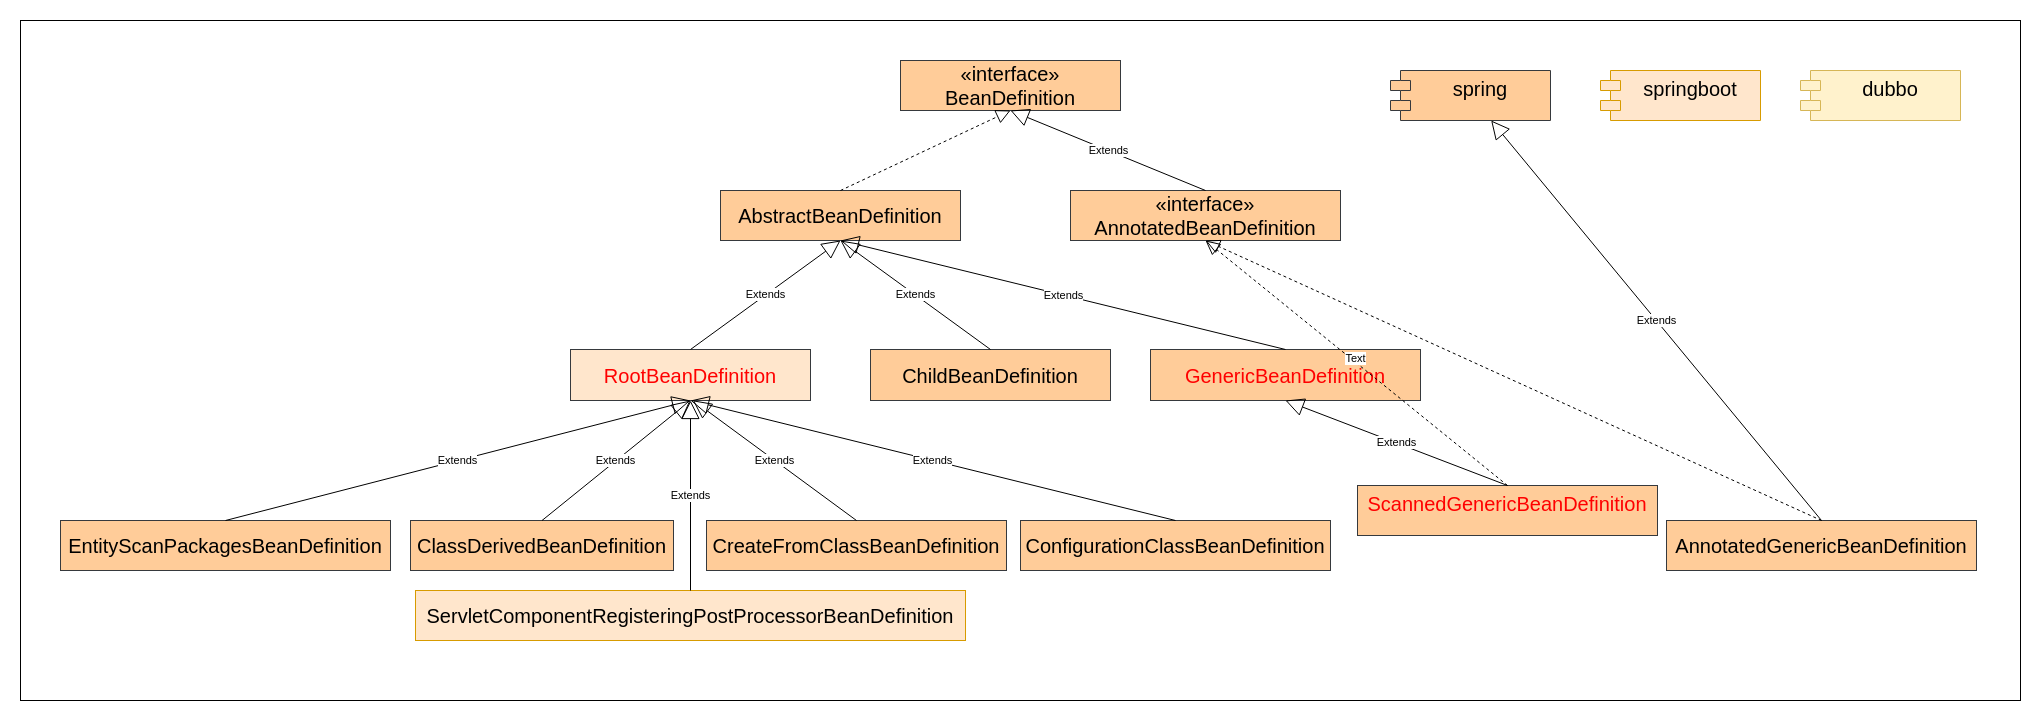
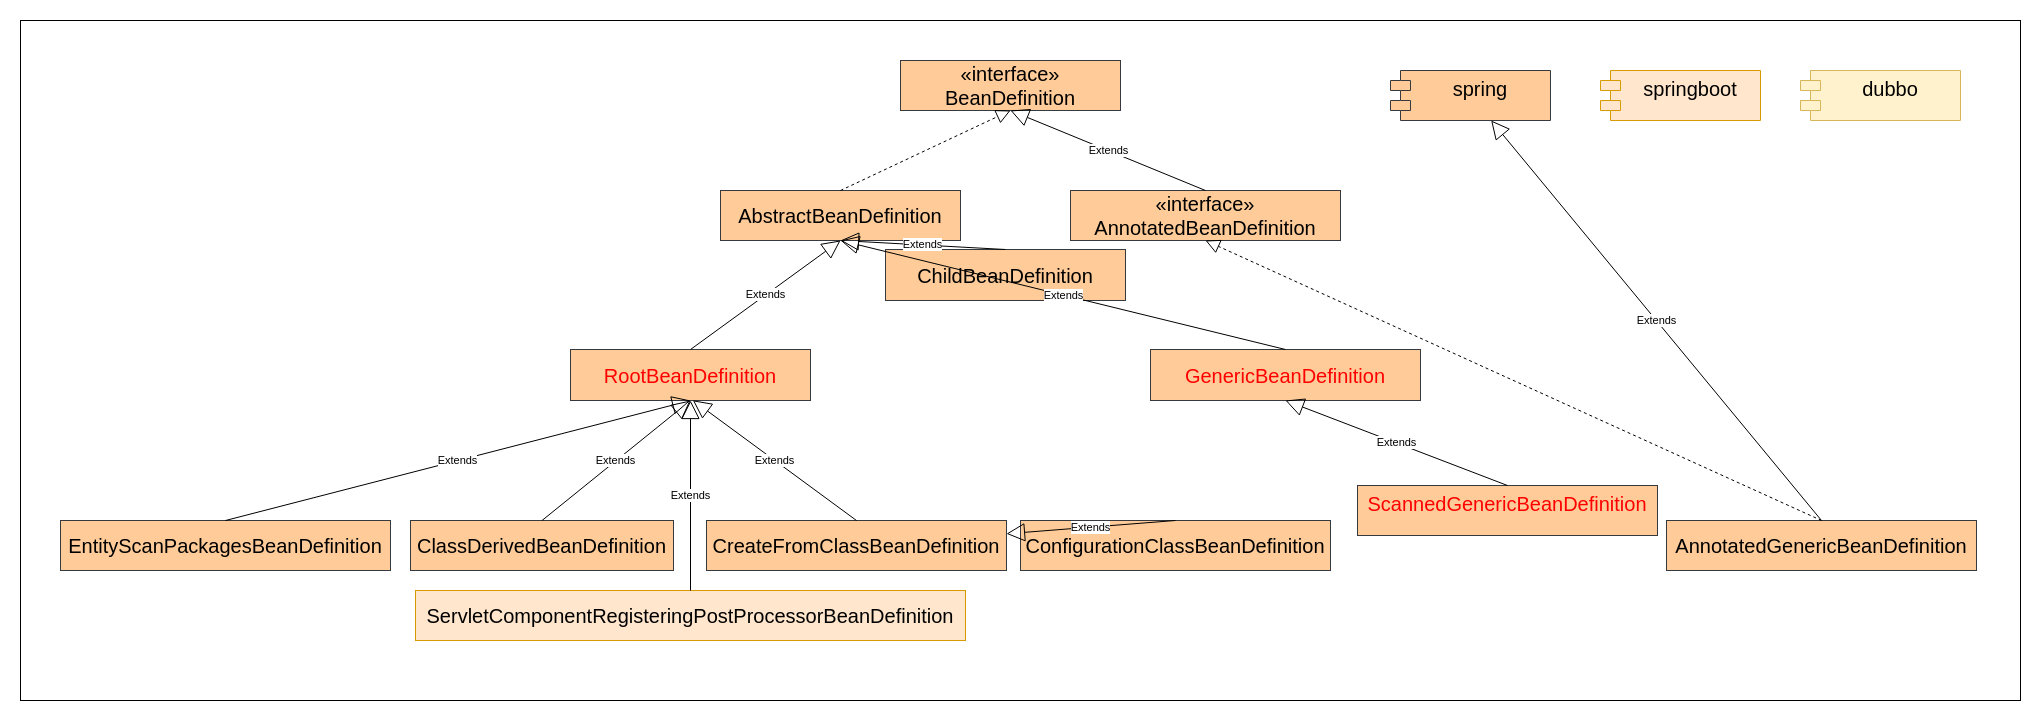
  <mxCell id="0" />
  <mxCell id="1" parent="0" />
  <mxCell id="2" value="" style="rounded=0;whiteSpace=wrap;html=1;" parent="1" vertex="1"><mxGeometry x="20" y="20" width="2000" height="680" as="geometry" /></mxCell>
  <mxCell id="3" value="«interface»&lt;br&gt;&lt;span&gt;BeanDefinition&lt;/span&gt;" style="html=1;whiteSpace=wrap;fontSize=20;fontStyle=0;fillColor=#ffcc99;strokeColor=#36393d;" parent="1" vertex="1"><mxGeometry x="900" y="60" width="220" height="50" as="geometry" /></mxCell>
  <mxCell id="4" value="AbstractBeanDefinition" style="html=1;whiteSpace=wrap;fontSize=20;fillColor=#ffcc99;strokeColor=#36393d;" parent="1" vertex="1"><mxGeometry x="720" y="190" width="240" height="50" as="geometry" /></mxCell>
  <mxCell id="5" value="«interface»&lt;br&gt;&lt;span&gt;AnnotatedBeanDefinition&lt;/span&gt;" style="html=1;whiteSpace=wrap;fontSize=20;fontStyle=0;fillColor=#ffcc99;strokeColor=#36393d;" parent="1" vertex="1"><mxGeometry x="1070" y="190" width="270" height="50" as="geometry" /></mxCell>
  <mxCell id="6" value="Extends" style="endArrow=block;endSize=16;endFill=0;html=1;rounded=0;exitX=0.5;exitY=0;exitDx=0;exitDy=0;entryX=0.5;entryY=1;entryDx=0;entryDy=0;" parent="1" source="5" target="3" edge="1"><mxGeometry width="160" relative="1" as="geometry"><mxPoint x="1150" y="160" as="sourcePoint" /><mxPoint x="1310" y="160" as="targetPoint" /></mxGeometry></mxCell>
  <mxCell id="7" value="AnnotatedGenericBeanDefinition" style="html=1;whiteSpace=wrap;fontSize=20;verticalAlign=middle;align=center;fillColor=#ffcc99;strokeColor=#36393d;" parent="1" vertex="1"><mxGeometry x="1666" y="520" width="310" height="50" as="geometry" /></mxCell>
  <mxCell id="8" value="" style="endArrow=block;dashed=1;endFill=0;endSize=12;html=1;rounded=0;entryX=0.5;entryY=1;entryDx=0;entryDy=0;exitX=0.5;exitY=0;exitDx=0;exitDy=0;" parent="1" source="4" target="3" edge="1"><mxGeometry width="160" relative="1" as="geometry"><mxPoint x="740" y="500" as="sourcePoint" /><mxPoint x="900" y="500" as="targetPoint" /></mxGeometry></mxCell>
  <mxCell id="9" value="" style="endArrow=block;dashed=1;endFill=0;endSize=12;html=1;rounded=0;exitX=0.5;exitY=0;exitDx=0;exitDy=0;entryX=0.5;entryY=1;entryDx=0;entryDy=0;" parent="1" source="7" target="5" edge="1"><mxGeometry width="160" relative="1" as="geometry"><mxPoint x="1000" y="390" as="sourcePoint" /><mxPoint x="1160" y="390" as="targetPoint" /></mxGeometry></mxCell>
- <mxCell id="10" value="ChildBeanDefinition" style="html=1;whiteSpace=wrap;fontSize=20;verticalAlign=middle;align=center;fillColor=#ffcc99;strokeColor=#36393d;" parent="1" vertex="1"><mxGeometry x="870" y="349" width="240" height="51" as="geometry" /></mxCell>
+ <mxCell id="10" value="ChildBeanDefinition" style="html=1;whiteSpace=wrap;fontSize=20;verticalAlign=middle;align=center;fillColor=#ffcc99;strokeColor=#36393d;" parent="1" vertex="1"><mxGeometry x="885" y="249" width="240" height="51" as="geometry" /></mxCell>
  <mxCell id="11" value="Extends" style="endArrow=block;endSize=16;endFill=0;html=1;rounded=0;exitX=0.5;exitY=0;exitDx=0;exitDy=0;entryX=0.5;entryY=1;entryDx=0;entryDy=0;" parent="1" source="10" target="4" edge="1"><mxGeometry width="160" relative="1" as="geometry"><mxPoint x="420" y="260" as="sourcePoint" /><mxPoint x="580" y="260" as="targetPoint" /></mxGeometry></mxCell>
- <mxCell id="12" value="&lt;font style=&quot;color: rgb(255, 0, 0);&quot;&gt;RootBeanDefinition&lt;/font&gt;" style="html=1;whiteSpace=wrap;fontSize=20;fontStyle=0;verticalAlign=middle;align=center;fillColor=#ffe6cc;strokeColor=#36393d;" parent="1" vertex="1"><mxGeometry x="570" y="349" width="240" height="51" as="geometry" /></mxCell>
+ <mxCell id="12" value="&lt;font style=&quot;color: rgb(255, 0, 0);&quot;&gt;RootBeanDefinition&lt;/font&gt;" style="html=1;whiteSpace=wrap;fontSize=20;fontStyle=0;verticalAlign=middle;align=center;fillColor=#ffcc99;strokeColor=#36393d;" parent="1" vertex="1"><mxGeometry x="570" y="349" width="240" height="51" as="geometry" /></mxCell>
  <mxCell id="13" value="Extends" style="endArrow=block;endSize=16;endFill=0;html=1;rounded=0;exitX=0.5;exitY=0;exitDx=0;exitDy=0;entryX=0.5;entryY=1;entryDx=0;entryDy=0;" parent="1" source="12" target="4" edge="1"><mxGeometry width="160" relative="1" as="geometry"><mxPoint x="600" y="500" as="sourcePoint" /><mxPoint x="740" y="280" as="targetPoint" /></mxGeometry></mxCell>
  <mxCell id="14" value="&lt;font style=&quot;color: rgb(255, 0, 0);&quot;&gt;GenericBeanDefinition&lt;/font&gt;" style="html=1;whiteSpace=wrap;fontSize=20;fontStyle=0;verticalAlign=middle;fillColor=#ffcc99;strokeColor=#36393d;" parent="1" vertex="1"><mxGeometry x="1150" y="349" width="270" height="51" as="geometry" /></mxCell>
  <mxCell id="15" value="Extends" style="endArrow=block;endSize=16;endFill=0;html=1;rounded=0;exitX=0.5;exitY=0;exitDx=0;exitDy=0;entryX=0.5;entryY=1;entryDx=0;entryDy=0;" parent="1" source="14" target="4" edge="1"><mxGeometry width="160" relative="1" as="geometry"><mxPoint x="580" y="530" as="sourcePoint" /><mxPoint x="740" y="260" as="targetPoint" /></mxGeometry></mxCell>
  <mxCell id="16" value="ClassDerivedBeanDefinition" style="html=1;whiteSpace=wrap;fontSize=20;fillColor=#ffcc99;strokeColor=#36393d;" parent="1" vertex="1"><mxGeometry x="410" y="520" width="263" height="50" as="geometry" /></mxCell>
  <mxCell id="17" value="Extends" style="endArrow=block;endSize=16;endFill=0;html=1;rounded=0;exitX=0.5;exitY=0;exitDx=0;exitDy=0;entryX=0.5;entryY=1;entryDx=0;entryDy=0;" parent="1" source="16" target="12" edge="1"><mxGeometry width="160" relative="1" as="geometry"><mxPoint x="720" y="470" as="sourcePoint" /><mxPoint x="880" y="470" as="targetPoint" /></mxGeometry></mxCell>
  <mxCell id="18" value="ConfigurationClassBeanDefinition" style="html=1;whiteSpace=wrap;fontSize=20;verticalAlign=middle;fillColor=#ffcc99;strokeColor=#36393d;" parent="1" vertex="1"><mxGeometry x="1020" y="520" width="310" height="50" as="geometry" /></mxCell>
- <mxCell id="19" value="Extends" style="endArrow=block;endSize=16;endFill=0;html=1;rounded=0;exitX=0.5;exitY=0;exitDx=0;exitDy=0;entryX=0.5;entryY=1;entryDx=0;entryDy=0;" parent="1" source="18" target="12" edge="1"><mxGeometry width="160" relative="1" as="geometry"><mxPoint x="770" y="470" as="sourcePoint" /><mxPoint x="930" y="470" as="targetPoint" /></mxGeometry></mxCell>
+ <mxCell id="19" value="Extends" style="endArrow=block;endSize=16;endFill=0;html=1;rounded=0;exitX=0.5;exitY=0;exitDx=0;exitDy=0;" parent="1" source="18" target="20" edge="1"><mxGeometry width="160" relative="1" as="geometry"><mxPoint x="770" y="470" as="sourcePoint" /><mxPoint x="930" y="470" as="targetPoint" /></mxGeometry></mxCell>
  <mxCell id="20" value="CreateFromClassBeanDefinition" style="html=1;whiteSpace=wrap;fontSize=20;fillColor=#ffcc99;strokeColor=#36393d;" parent="1" vertex="1"><mxGeometry x="706" y="520" width="300" height="50" as="geometry" /></mxCell>
  <mxCell id="21" value="Extends" style="endArrow=block;endSize=16;endFill=0;html=1;rounded=0;exitX=0.5;exitY=0;exitDx=0;exitDy=0;entryX=0.51;entryY=0.996;entryDx=0;entryDy=0;entryPerimeter=0;" parent="1" source="20" target="12" edge="1"><mxGeometry width="160" relative="1" as="geometry"><mxPoint x="990" y="640" as="sourcePoint" /><mxPoint x="1150" y="640" as="targetPoint" /></mxGeometry></mxCell>
  <mxCell id="22" value="EntityScanPackagesBeanDefinition" style="html=1;whiteSpace=wrap;fontSize=20;fillColor=#ffcc99;strokeColor=#36393d;" parent="1" vertex="1"><mxGeometry x="60" y="520" width="330" height="50" as="geometry" /></mxCell>
  <mxCell id="23" value="Extends" style="endArrow=block;endSize=16;endFill=0;html=1;rounded=0;exitX=0.5;exitY=0;exitDx=0;exitDy=0;entryX=0.5;entryY=1;entryDx=0;entryDy=0;" parent="1" source="22" target="12" edge="1"><mxGeometry width="160" relative="1" as="geometry"><mxPoint x="300" y="460" as="sourcePoint" /><mxPoint x="800" y="400" as="targetPoint" /></mxGeometry></mxCell>
  <mxCell id="24" value="&lt;font style=&quot;color: rgb(255, 0, 0);&quot;&gt;ScannedGenericBeanDefinition&lt;/font&gt;" style="html=1;whiteSpace=wrap;fontSize=20;verticalAlign=top;fillColor=#ffcc99;strokeColor=#36393d;" parent="1" vertex="1"><mxGeometry x="1357" y="485" width="300" height="50" as="geometry" /></mxCell>
  <mxCell id="25" value="Extends" style="endArrow=block;endSize=16;endFill=0;html=1;rounded=0;exitX=0.5;exitY=0;exitDx=0;exitDy=0;entryX=0.5;entryY=1;entryDx=0;entryDy=0;fontColor=#000000;" parent="1" source="24" target="14" edge="1"><mxGeometry width="160" relative="1" as="geometry"><mxPoint x="1320" y="500" as="sourcePoint" /><mxPoint x="1480" y="500" as="targetPoint" /></mxGeometry></mxCell>
- <mxCell id="26" value="" style="endArrow=block;dashed=1;endFill=0;endSize=12;html=1;rounded=0;exitX=0.5;exitY=0;exitDx=0;exitDy=0;entryX=0.5;entryY=1;entryDx=0;entryDy=0;" parent="1" source="24" target="5" edge="1"><mxGeometry width="160" relative="1" as="geometry"><mxPoint x="1430" y="730" as="sourcePoint" /><mxPoint x="1590" y="730" as="targetPoint" /></mxGeometry></mxCell>
- <mxCell id="27" value="Text" style="edgeLabel;html=1;align=center;verticalAlign=middle;resizable=0;points=[];" parent="26" vertex="1" connectable="0"><mxGeometry x="0.021" y="-4" relative="1" as="geometry"><mxPoint y="1" as="offset" /></mxGeometry></mxCell>
  <mxCell id="28" value="ServletComponentRegisteringPostProcessorBeanDefinition" style="html=1;whiteSpace=wrap;fontSize=20;fillColor=#ffe6cc;strokeColor=#d79b00;" parent="1" vertex="1"><mxGeometry x="415" y="590" width="550" height="50" as="geometry" /></mxCell>
  <mxCell id="29" value="Extends" style="endArrow=block;endSize=16;endFill=0;html=1;rounded=0;exitX=0.5;exitY=0;exitDx=0;exitDy=0;entryX=0.5;entryY=1;entryDx=0;entryDy=0;" parent="1" source="28" target="12" edge="1"><mxGeometry width="160" relative="1" as="geometry"><mxPoint x="780" y="730" as="sourcePoint" /><mxPoint x="940" y="730" as="targetPoint" /></mxGeometry></mxCell>
  <mxCell id="30" value="Extends" style="endArrow=block;endSize=16;endFill=0;html=1;rounded=0;exitX=0.5;exitY=0;exitDx=0;exitDy=0;" parent="1" source="7" target="31" edge="1"><mxGeometry width="160" relative="1" as="geometry"><mxPoint x="1570" y="350" as="sourcePoint" /><mxPoint x="1730" y="350" as="targetPoint" /></mxGeometry></mxCell>
  <mxCell id="31" value="&lt;div&gt;spring&lt;/div&gt;" style="shape=module;align=left;spacingLeft=20;align=center;verticalAlign=top;whiteSpace=wrap;html=1;fontSize=20;fillColor=#ffcc99;strokeColor=#36393d;" vertex="1" parent="1"><mxGeometry x="1390" y="70" width="160" height="50" as="geometry" /></mxCell>
  <mxCell id="32" value="springboot&lt;div&gt;&lt;br&gt;&lt;/div&gt;" style="shape=module;align=left;spacingLeft=20;align=center;verticalAlign=top;whiteSpace=wrap;html=1;fontSize=20;fillColor=#ffe6cc;strokeColor=#d79b00;" vertex="1" parent="1"><mxGeometry x="1600" y="70" width="160" height="50" as="geometry" /></mxCell>
  <mxCell id="33" value="&lt;div&gt;dubbo&lt;/div&gt;" style="shape=module;align=left;spacingLeft=20;align=center;verticalAlign=top;whiteSpace=wrap;html=1;fontSize=20;fillColor=#fff2cc;strokeColor=#d6b656;" vertex="1" parent="1"><mxGeometry x="1800" y="70" width="160" height="50" as="geometry" /></mxCell>
